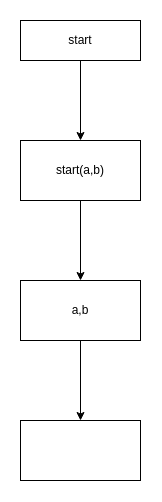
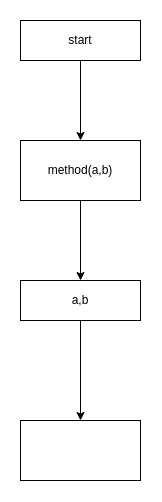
  <mxCell id="0" />
  <mxCell id="1" parent="0" />
  <mxCell id="2" value="" style="edgeStyle=orthogonalEdgeStyle;rounded=0;orthogonalLoop=1;jettySize=auto;html=1;" edge="1" parent="1" source="3" target="5"><mxGeometry relative="1" as="geometry" /></mxCell>
  <mxCell id="3" value="start" style="rounded=0;whiteSpace=wrap;html=1;" vertex="1" parent="1"><mxGeometry x="20" y="20" width="120" height="40" as="geometry" /></mxCell>
  <mxCell id="4" value="" style="edgeStyle=orthogonalEdgeStyle;rounded=0;orthogonalLoop=1;jettySize=auto;html=1;" edge="1" parent="1" source="5" target="7"><mxGeometry relative="1" as="geometry" /></mxCell>
- <mxCell id="5" value="start(a,b)" style="whiteSpace=wrap;html=1;rounded=0;" vertex="1" parent="1"><mxGeometry x="20" y="140" width="120" height="60" as="geometry" /></mxCell>
+ <mxCell id="5" value="method(a,b)" style="whiteSpace=wrap;html=1;rounded=0;" vertex="1" parent="1"><mxGeometry x="20" y="140" width="120" height="60" as="geometry" /></mxCell>
  <mxCell id="6" value="" style="edgeStyle=orthogonalEdgeStyle;rounded=0;orthogonalLoop=1;jettySize=auto;html=1;" edge="1" parent="1" source="7" target="8"><mxGeometry relative="1" as="geometry" /></mxCell>
- <mxCell id="7" value="a,b" style="whiteSpace=wrap;html=1;rounded=0;" vertex="1" parent="1"><mxGeometry x="20" y="280" width="120" height="60" as="geometry" /></mxCell>
+ <mxCell id="7" value="a,b" style="whiteSpace=wrap;html=1;rounded=0;" vertex="1" parent="1"><mxGeometry x="20" y="280" width="120" height="40" as="geometry" /></mxCell>
  <mxCell id="8" value="" style="whiteSpace=wrap;html=1;rounded=0;" vertex="1" parent="1"><mxGeometry x="20" y="420" width="120" height="60" as="geometry" /></mxCell>
